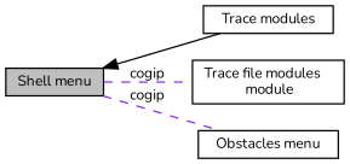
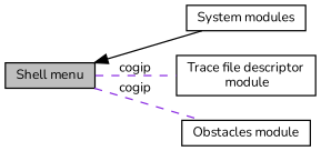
  digraph {
    fontname=Nunito
    rankdir=LR
    node [color=black fontname=Nunito fontsize=10 shape=box]
    edge [dir=none fontname=Nunito fontsize=10 labelfontname=Helvetica labelfontsize=10 shape=plaintext style=dashed color=blueviolet]
-   n1 [height=0.2 label="Trace modules" width=0.4]
+   n1 [height=0.2 label="System modules" width=0.4]
    n2 [fillcolor=grey75 fontcolor=black height=0.2 label="Shell menu" style=filled width=0.4]
-   n3 [height=0.2 label="Trace file modules\l module" width=0.4]
-   n4 [height=0.2 label="Obstacles menu" width=0.4]
+   n3 [height=0.2 label="Trace file descriptor\l module" width=0.4]
+   n4 [height=0.2 label="Obstacles module" width=0.4]
    n2 -> n1 [dir=back style=solid color=""]
    n2 -> n3 [label=cogip]
    n2 -> n4 [label=cogip]
  }
